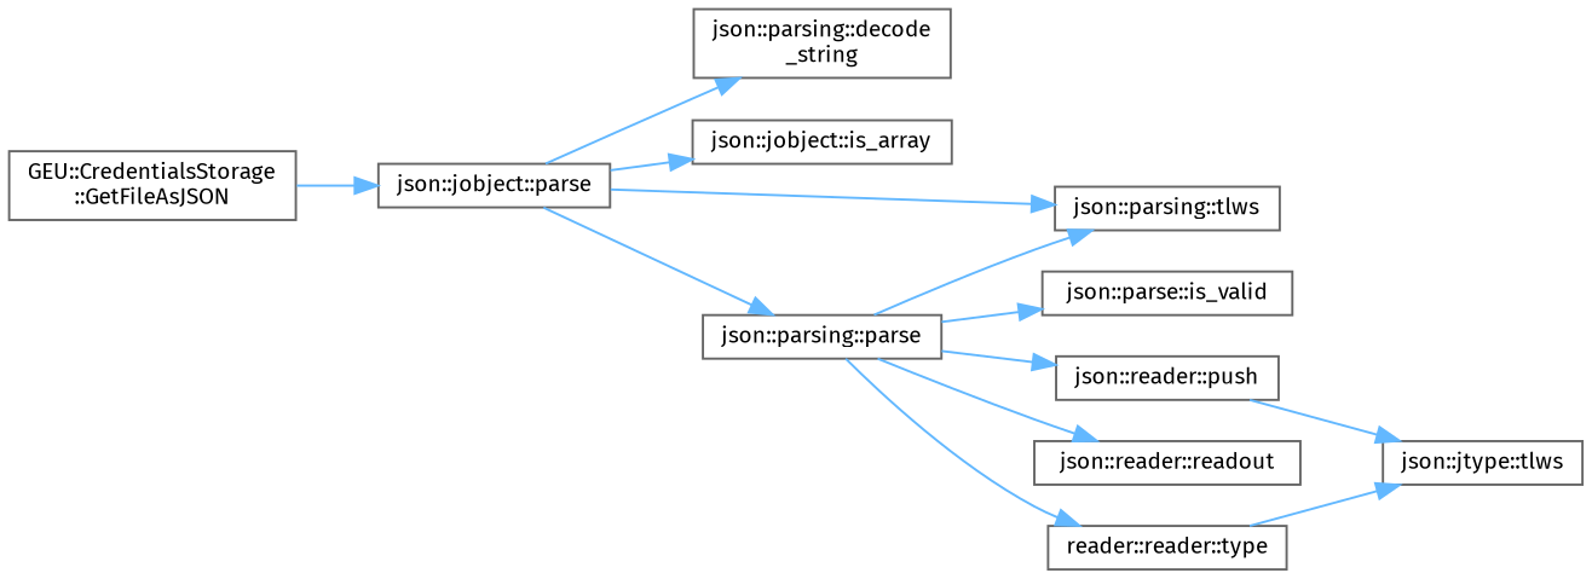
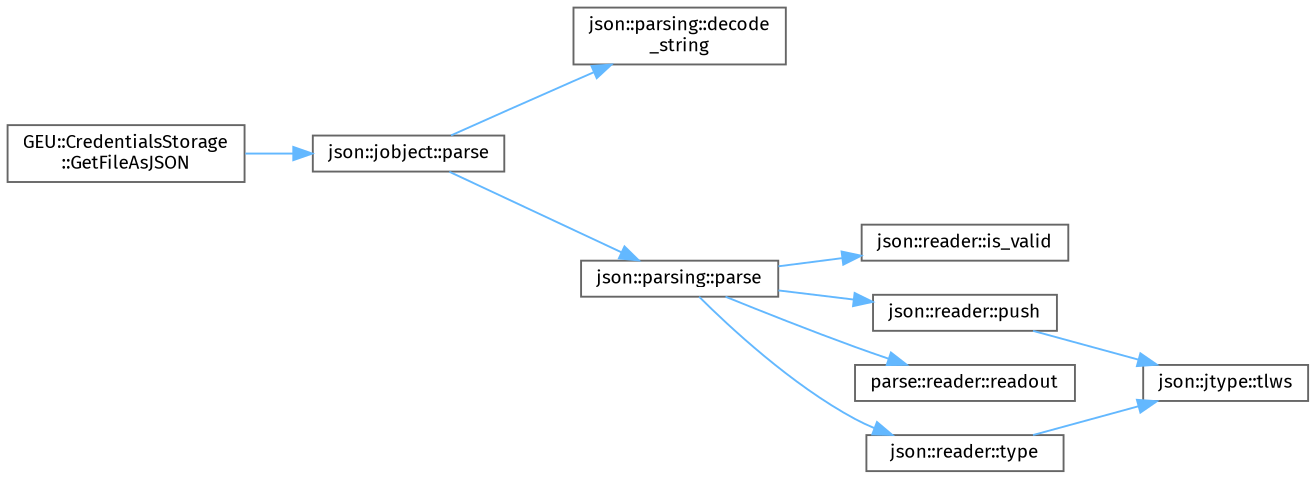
  digraph {
    fontname="Fira Sans"
    rankdir=LR
    node [color=grey40 fillcolor=white fontname="Fira Sans" fontsize=10 shape=box style=filled]
    edge [color=steelblue1 fontname="Fira Sans" fontsize=10 labelfontname=Helvetica labelfontsize=10 style=solid]
    n1 [height=0.2 label="GEU::CredentialsStorage\l::GetFileAsJSON" width=0.4]
    n2 [height=0.2 label="json::jobject::parse" width=0.4]
    n3 [height=0.2 label="json::parsing::decode\l_string" width=0.4]
-   n4 [height=0.2 label="json::jobject::is_array" width=0.4]
    n5 [height=0.2 label="json::parsing::parse" width=0.4]
-   n6 [height=0.2 label="json::parsing::tlws" width=0.4]
-   n7 [height=0.2 label="json::parse::is_valid" width=0.4]
+   n7 [height=0.2 label="json::reader::is_valid" width=0.4]
    n8 [height=0.2 label="json::reader::push" width=0.4]
-   n9 [height=0.2 label="json::reader::readout" width=0.4]
-   n10 [height=0.2 label="reader::reader::type" width=0.4]
+   n9 [height=0.2 label="parse::reader::readout" width=0.4]
+   n10 [height=0.2 label="json::reader::type" width=0.4]
    n11 [height=0.2 label="json::jtype::tlws" width=0.4]
    n1 -> n2
    n2 -> n3
-   n2 -> n4
    n2 -> n5
-   n2 -> n6
-   n5 -> n6
    n5 -> n7
    n5 -> n8
    n5 -> n9
    n5 -> n10
    n8 -> n11
    n10 -> n11
  }
